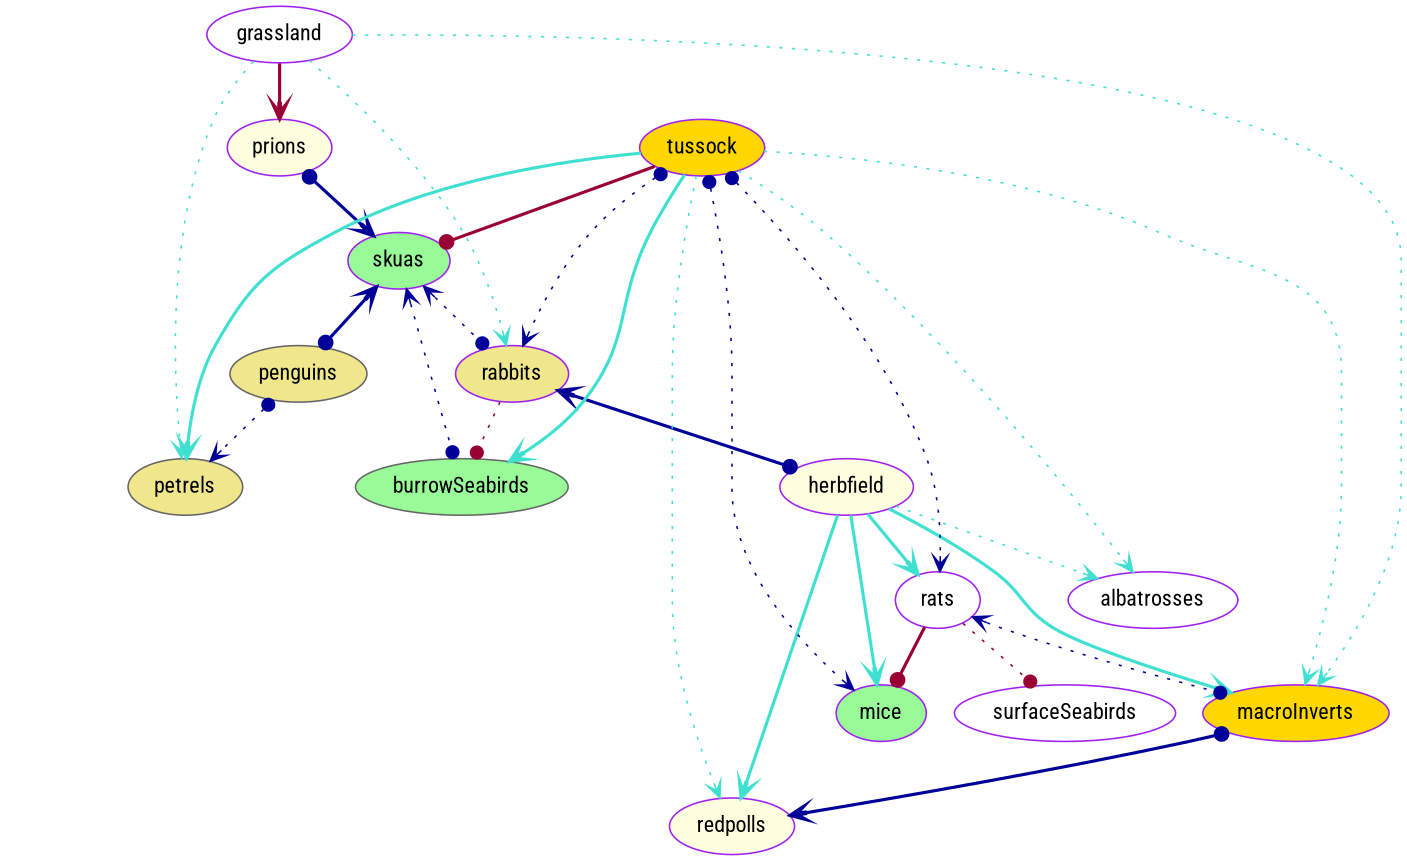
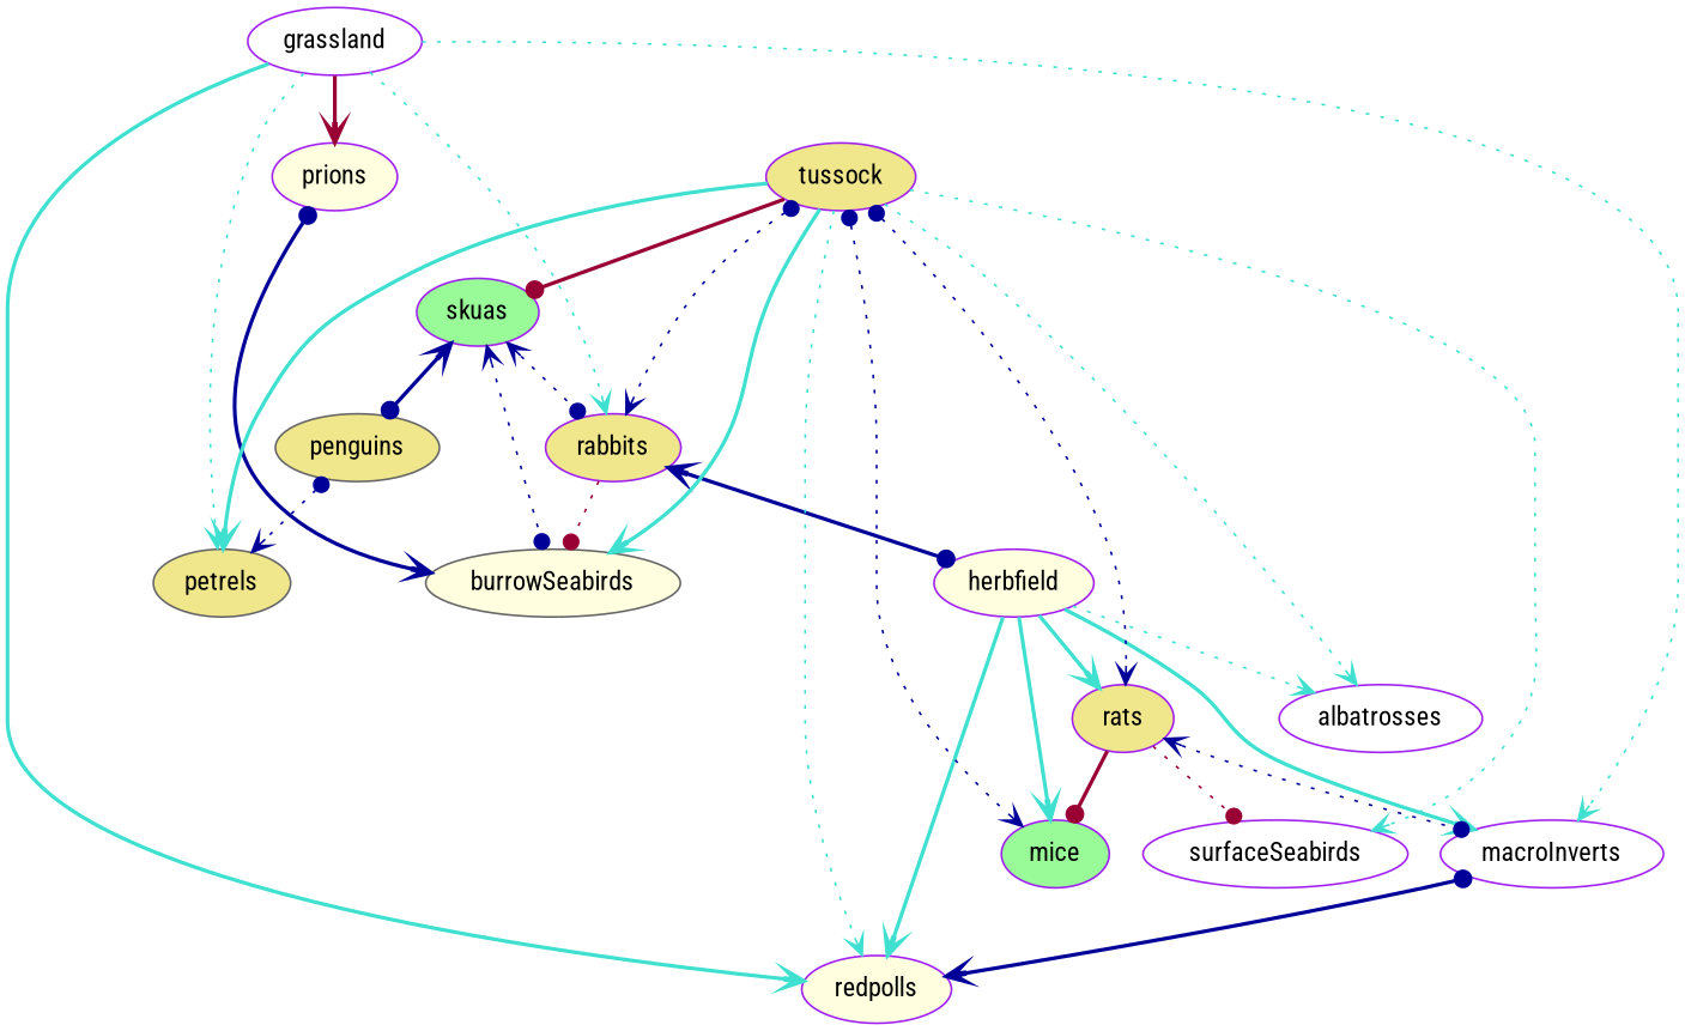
  digraph {
    fontname="Roboto Condensed"
    node [color=purple fillcolor=lightyellow fontname="Roboto Condensed" style=filled]
    edge [arrowhead=vee arrowtail=none color="#40e0d0" dir=both fontname="Roboto Condensed" style=dotted]
    skuas [fillcolor=palegreen]
    prions
    penguins [color=gray40 fillcolor=khaki]
-   burrowSeabirds [color=gray40 fillcolor=palegreen]
+   burrowSeabirds [color=gray40]
    rabbits [fillcolor=khaki]
    petrels [color=gray40 fillcolor=khaki]
    herbfield
    grassland [fillcolor=white]
-   macroInverts [fillcolor=gold]
+   macroInverts [fillcolor=white]
    redpolls
    mice [fillcolor=palegreen]
-   rats [fillcolor=white]
+   rats [fillcolor=khaki]
    albatrosses [fillcolor=white]
-   tussock [fillcolor=gold]
+   tussock [fillcolor=khaki]
    surfaceSeabirds [fillcolor=white]
    skuas -> penguins [arrowhead=dot arrowtail=vee color="#000099" style=bold]
    skuas -> burrowSeabirds [arrowhead=dot arrowtail=vee color="#000099"]
    skuas -> rabbits [arrowhead=dot arrowtail=vee color="#000099"]
-   prions -> skuas [arrowtail=dot color="#000099" style=bold]
+   prions -> burrowSeabirds [arrowtail=dot color="#000099" style=bold]
    penguins -> petrels [arrowtail=dot color="#000099"]
    rabbits -> burrowSeabirds [arrowhead=dot color="#990033"]
    rabbits -> herbfield [arrowhead=dot arrowtail=vee color="#000099" style=bold]
    herbfield -> macroInverts [style=bold]
    herbfield -> redpolls [style=bold]
    herbfield -> mice [style=bold]
    herbfield -> rats [style=bold]
    herbfield -> albatrosses
    grassland -> prions [color="#990033" style=bold]
    grassland -> rabbits
    grassland -> petrels
    grassland -> macroInverts
+   grassland -> redpolls [style=bold]
    macroInverts -> redpolls [arrowtail=dot color="#000099" style=bold]
    rats -> macroInverts [arrowhead=dot arrowtail=vee color="#000099"]
    rats -> mice [arrowhead=dot color="#990033" style=bold]
    rats -> surfaceSeabirds [arrowhead=dot color="#990033"]
    tussock -> skuas [arrowhead=dot color="#990033" style=bold]
    tussock -> burrowSeabirds [style=bold]
    tussock -> rabbits [arrowtail=dot color="#000099"]
    tussock -> petrels [style=bold]
-   tussock -> macroInverts
+   tussock -> surfaceSeabirds
    tussock -> redpolls
    tussock -> mice [arrowtail=dot color="#000099"]
    tussock -> rats [arrowtail=dot color="#000099"]
    tussock -> albatrosses
  }
